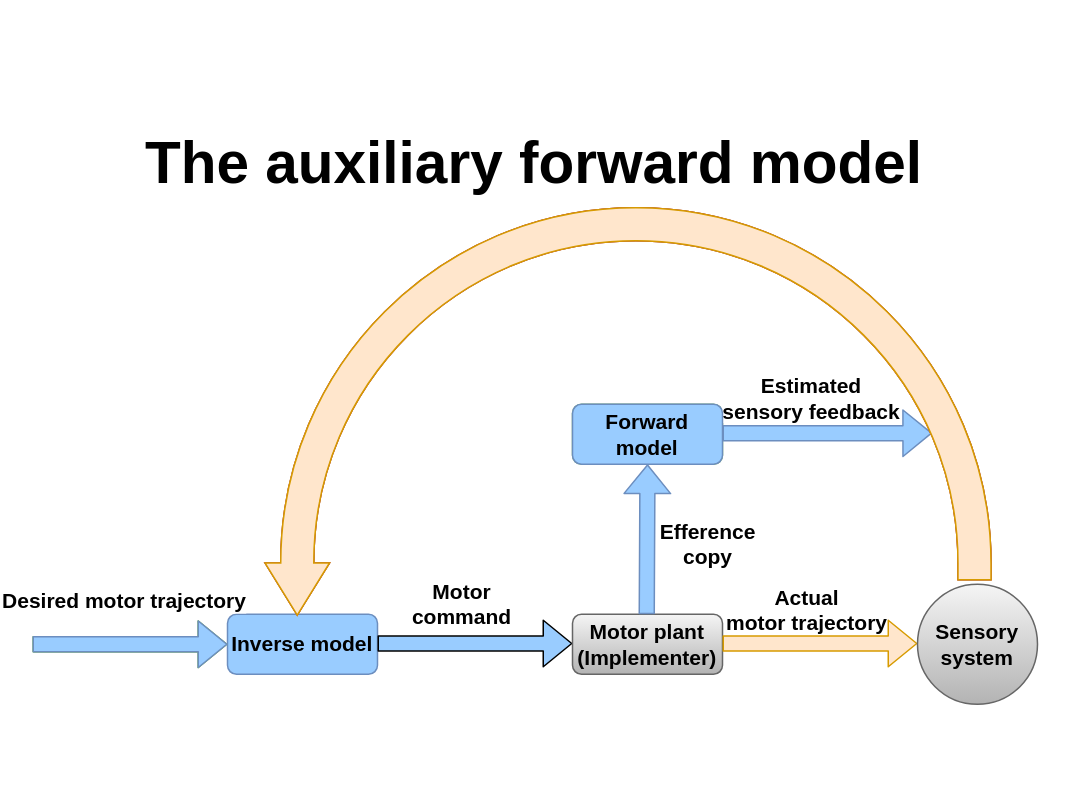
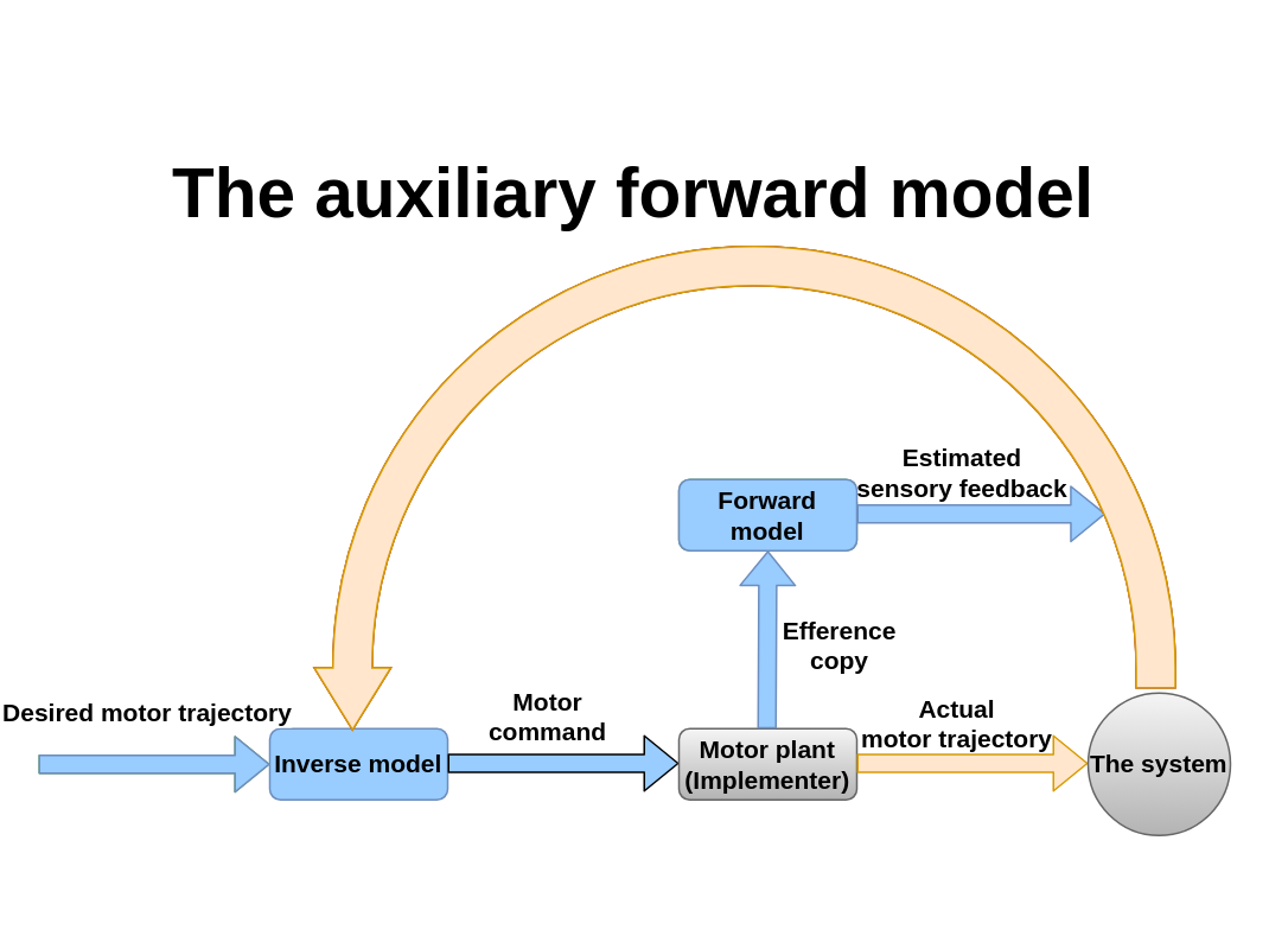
  <mxCell id="0" />
  <mxCell id="1" parent="0" />
  <mxCell id="2" value="" style="shape=flexArrow;endArrow=classic;html=1;fillColor=#d5e8d4;strokeColor=#82b366;" parent="1" target="4" edge="1"><mxGeometry width="50" height="50" relative="1" as="geometry"><mxPoint x="20" y="429" as="sourcePoint" /><mxPoint x="170" y="419" as="targetPoint" /></mxGeometry></mxCell>
  <mxCell id="3" value="Desired motor trajectory" style="edgeLabel;html=1;align=center;verticalAlign=middle;resizable=0;points=[];" parent="2" vertex="1" connectable="0"><mxGeometry x="-0.38" y="2" relative="1" as="geometry"><mxPoint x="20.0" y="-27.17" as="offset" /></mxGeometry></mxCell>
  <mxCell id="4" value="&lt;b&gt;&lt;font style=&quot;font-size: 14px&quot;&gt;Inverse model&lt;/font&gt;&lt;/b&gt;" style="rounded=1;whiteSpace=wrap;html=1;strokeColor=#6c8ebf;fillColor=#99CCFF;" parent="1" vertex="1"><mxGeometry x="150" y="409" width="100" height="40" as="geometry" /></mxCell>
  <mxCell id="5" value="" style="shape=flexArrow;endArrow=classic;html=1;fillColor=#99CCFF;" parent="1" edge="1"><mxGeometry width="50" height="50" relative="1" as="geometry"><mxPoint x="250" y="428.5" as="sourcePoint" /><mxPoint x="380" y="428.5" as="targetPoint" /></mxGeometry></mxCell>
  <mxCell id="6" value="Motor &lt;br&gt;command" style="edgeLabel;html=1;align=center;verticalAlign=middle;resizable=0;points=[];fontStyle=1;fontSize=14;" parent="5" vertex="1" connectable="0"><mxGeometry x="-0.38" y="2" relative="1" as="geometry"><mxPoint x="15.0" y="-25.17" as="offset" /></mxGeometry></mxCell>
  <mxCell id="7" value="&lt;b&gt;&lt;font style=&quot;font-size: 14px&quot;&gt;Motor plant (Implementer)&lt;/font&gt;&lt;/b&gt;" style="rounded=1;whiteSpace=wrap;html=1;fillColor=#f5f5f5;strokeColor=#666666;gradientColor=#b3b3b3;" parent="1" vertex="1"><mxGeometry x="380" y="409" width="100" height="40" as="geometry" /></mxCell>
  <mxCell id="8" value="" style="shape=flexArrow;endArrow=classic;html=1;fillColor=#ffe6cc;strokeColor=#d79b00;" parent="1" edge="1"><mxGeometry width="50" height="50" relative="1" as="geometry"><mxPoint x="480" y="428.5" as="sourcePoint" /><mxPoint x="610" y="428.5" as="targetPoint" /></mxGeometry></mxCell>
  <mxCell id="9" value="&lt;b&gt;&lt;font style=&quot;font-size: 14px&quot;&gt;Actual &lt;br&gt;motor trajectory&lt;/font&gt;&lt;/b&gt;" style="edgeLabel;html=1;align=center;verticalAlign=middle;resizable=0;points=[];" parent="8" vertex="1" connectable="0"><mxGeometry x="-0.38" y="2" relative="1" as="geometry"><mxPoint x="15.0" y="-21.17" as="offset" /></mxGeometry></mxCell>
- <mxCell id="10" value="&lt;b&gt;&lt;font style=&quot;font-size: 14px&quot;&gt;Sensory system&lt;/font&gt;&lt;/b&gt;" style="ellipse;whiteSpace=wrap;html=1;aspect=fixed;fillColor=#f5f5f5;strokeColor=#666666;gradientColor=#b3b3b3;" parent="1" vertex="1"><mxGeometry x="610" y="389" width="80" height="80" as="geometry" /></mxCell>
+ <mxCell id="10" value="&lt;b&gt;&lt;font style=&quot;font-size: 14px&quot;&gt;The system&lt;/font&gt;&lt;/b&gt;" style="ellipse;whiteSpace=wrap;html=1;aspect=fixed;fillColor=#f5f5f5;strokeColor=#666666;gradientColor=#b3b3b3;" parent="1" vertex="1"><mxGeometry x="610" y="389" width="80" height="80" as="geometry" /></mxCell>
  <mxCell id="11" value="" style="shape=flexArrow;endArrow=classic;html=1;strokeColor=#6c8ebf;fillColor=#99CCFF;" parent="1" edge="1"><mxGeometry width="50" height="50" relative="1" as="geometry"><mxPoint x="429.5" y="409" as="sourcePoint" /><mxPoint x="430" y="309" as="targetPoint" /></mxGeometry></mxCell>
  <mxCell id="12" value="&lt;b&gt;&lt;font style=&quot;font-size: 14px&quot;&gt;Efference&lt;br&gt;copy&lt;/font&gt;&lt;/b&gt;" style="edgeLabel;html=1;align=center;verticalAlign=middle;resizable=0;points=[];" parent="11" vertex="1" connectable="0"><mxGeometry x="-0.38" y="2" relative="1" as="geometry"><mxPoint x="42.34" y="-16.56" as="offset" /></mxGeometry></mxCell>
  <mxCell id="13" value="Forward model" style="rounded=1;whiteSpace=wrap;html=1;fillColor=#d5e8d4;strokeColor=#82b366;" parent="1" vertex="1"><mxGeometry x="380" width="100" height="40" as="geometry" y="269" /></mxCell>
  <mxCell id="14" value="" style="shape=flexArrow;endArrow=classic;html=1;strokeColor=#6c8ebf;entryX=0.606;entryY=0.919;entryDx=0;entryDy=0;entryPerimeter=0;fillColor=#99CCFF;" parent="1" target="23" edge="1"><mxGeometry width="50" height="50" relative="1" as="geometry"><mxPoint x="480" y="288.41" as="sourcePoint" /><mxPoint x="610" y="288.41" as="targetPoint" /></mxGeometry></mxCell>
  <mxCell id="15" value="&lt;b style=&quot;font-size: 14px&quot;&gt;&lt;font style=&quot;font-size: 14px&quot;&gt;Estimated &lt;br&gt;sensory feedback&lt;/font&gt;&lt;/b&gt;" style="edgeLabel;html=1;align=center;verticalAlign=middle;resizable=0;points=[];fontSize=14;" parent="14" vertex="1" connectable="0"><mxGeometry x="-0.38" y="2" relative="1" as="geometry"><mxPoint x="16.0" y="-21.41" as="offset" /></mxGeometry></mxCell>
  <mxCell id="16" value="" style="html=1;shadow=0;dashed=0;align=center;verticalAlign=middle;shape=mxgraph.arrows2.uTurnArrow;dy=11;arrowHead=43;dx2=34.8;rotation=-90;perimeterSpacing=0;flipH=1;fillColor=#f8cecc;strokeColor=#b85450;" parent="1" vertex="1"><mxGeometry x="293" y="20" width="248" height="484" as="geometry" /></mxCell>
  <mxCell id="17" value="&lt;b&gt;&lt;font style=&quot;font-size: 39px&quot;&gt;The auxiliary forward model&lt;/font&gt;&lt;/b&gt;" style="text;html=1;align=center;verticalAlign=middle;resizable=0;points=[];autosize=1;" parent="1" vertex="1"><mxGeometry x="89" y="94" width="530" height="30" as="geometry" /></mxCell>
  <mxCell id="18" value="" style="shape=flexArrow;endArrow=classic;html=1;fillColor=#d5e8d4;strokeColor=#82b366;" parent="1" edge="1"><mxGeometry width="50" height="50" relative="1" as="geometry"><mxPoint x="20" y="429" as="sourcePoint" /><mxPoint x="150" y="429" as="targetPoint" /></mxGeometry></mxCell>
  <mxCell id="19" value="Desired motor trajectory" style="edgeLabel;html=1;align=center;verticalAlign=middle;resizable=0;points=[];" parent="18" vertex="1" connectable="0"><mxGeometry x="-0.38" y="2" relative="1" as="geometry"><mxPoint x="20.0" y="-27.17" as="offset" /></mxGeometry></mxCell>
  <mxCell id="20" value="" style="html=1;shadow=0;dashed=0;align=center;verticalAlign=middle;shape=mxgraph.arrows2.uTurnArrow;dy=11;arrowHead=43;dx2=34.8;rotation=-90;perimeterSpacing=0;flipH=1;fillColor=#f8cecc;strokeColor=#b85450;" parent="1" vertex="1"><mxGeometry x="293" y="20" width="248" height="484" as="geometry" /></mxCell>
  <mxCell id="21" value="" style="shape=flexArrow;endArrow=classic;html=1;strokeColor=#6c8ebf;fillColor=#99CCFF;" parent="1" edge="1"><mxGeometry width="50" height="50" relative="1" as="geometry"><mxPoint x="20" y="429" as="sourcePoint" /><mxPoint x="150" y="429" as="targetPoint" /></mxGeometry></mxCell>
  <mxCell id="22" value="&lt;b&gt;&lt;font style=&quot;font-size: 14px&quot;&gt;Desired motor trajectory&lt;/font&gt;&lt;/b&gt;" style="edgeLabel;html=1;align=center;verticalAlign=middle;resizable=0;points=[];" parent="21" vertex="1" connectable="0"><mxGeometry x="-0.38" y="2" relative="1" as="geometry"><mxPoint x="20.0" y="-27.17" as="offset" /></mxGeometry></mxCell>
  <mxCell id="23" value="" style="html=1;shadow=0;dashed=0;align=center;verticalAlign=middle;shape=mxgraph.arrows2.uTurnArrow;dy=11;arrowHead=43;dx2=34.8;rotation=-90;perimeterSpacing=0;flipH=1;fillColor=#ffe6cc;strokeColor=#d79b00;" parent="1" vertex="1"><mxGeometry x="293" y="20" width="248" height="484" as="geometry" /></mxCell>
  <mxCell id="24" value="&lt;b&gt;&lt;font style=&quot;font-size: 14px&quot;&gt;Forward model&lt;/font&gt;&lt;/b&gt;" style="rounded=1;whiteSpace=wrap;html=1;strokeColor=#6c8ebf;fillColor=#99CCFF;" parent="1" vertex="1"><mxGeometry x="380" width="100" height="40" as="geometry" y="269" /></mxCell>
